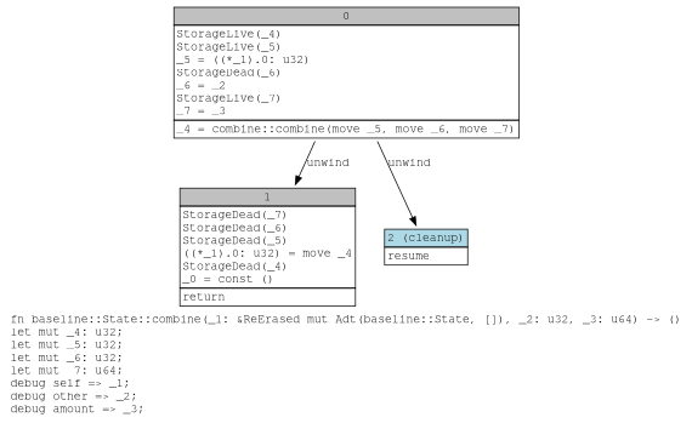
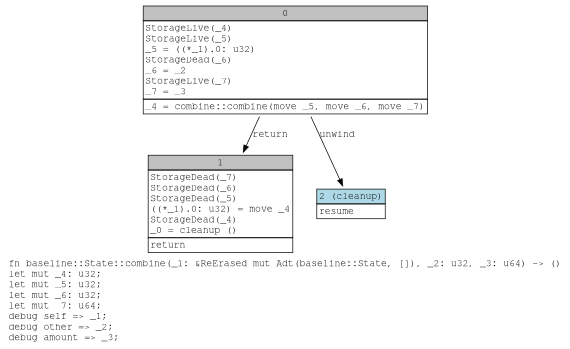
  digraph {
    fontname="Courier, monospace"
    label=<fn baseline::State::combine(_1: &amp;ReErased mut Adt(baseline::State, []), _2: u32, _3: u64) -&gt; ()<br align="left"/>let mut _4: u32;<br align="left"/>let mut _5: u32;<br align="left"/>let mut _6: u32;<br align="left"/>let mut _7: u64;<br align="left"/>debug self =&gt; _1;<br align="left"/>debug other =&gt; _2;<br align="left"/>debug amount =&gt; _3;<br align="left"/>>
    node [fontname="Courier, monospace" shape=none]
    edge [fontname="Courier, monospace"]
    n1 [label=<<table border="0" cellborder="1" cellspacing="0"><tr><td bgcolor="gray" align="center" colspan="1">0</td></tr><tr><td align="left" balign="left">StorageLive(_4)<br/>StorageLive(_5)<br/>_5 = ((*_1).0: u32)<br/>StorageDead(_6)<br/>_6 = _2<br/>StorageLive(_7)<br/>_7 = _3<br/></td></tr><tr><td align="left">_4 = combine::combine(move _5, move _6, move _7)</td></tr></table>>]
-   n2 [label=<<table border="0" cellborder="1" cellspacing="0"><tr><td bgcolor="gray" align="center" colspan="1">1</td></tr><tr><td align="left" balign="left">StorageDead(_7)<br/>StorageDead(_6)<br/>StorageDead(_5)<br/>((*_1).0: u32) = move _4<br/>StorageDead(_4)<br/>_0 = const ()<br/></td></tr><tr><td align="left">return</td></tr></table>>]
+   n2 [label=<<table border="0" cellborder="1" cellspacing="0"><tr><td bgcolor="gray" align="center" colspan="1">1</td></tr><tr><td align="left" balign="left">StorageDead(_7)<br/>StorageDead(_6)<br/>StorageDead(_5)<br/>((*_1).0: u32) = move _4<br/>StorageDead(_4)<br/>_0 = cleanup ()<br/></td></tr><tr><td align="left">return</td></tr></table>>]
    n3 [label=<<table border="0" cellborder="1" cellspacing="0"><tr><td bgcolor="lightblue" align="center" colspan="1">2 (cleanup)</td></tr><tr><td align="left">resume</td></tr></table>>]
-   n1 -> n2 [label=unwind]
+   n1 -> n2 [label=return]
    n1 -> n3 [label=unwind]
  }
